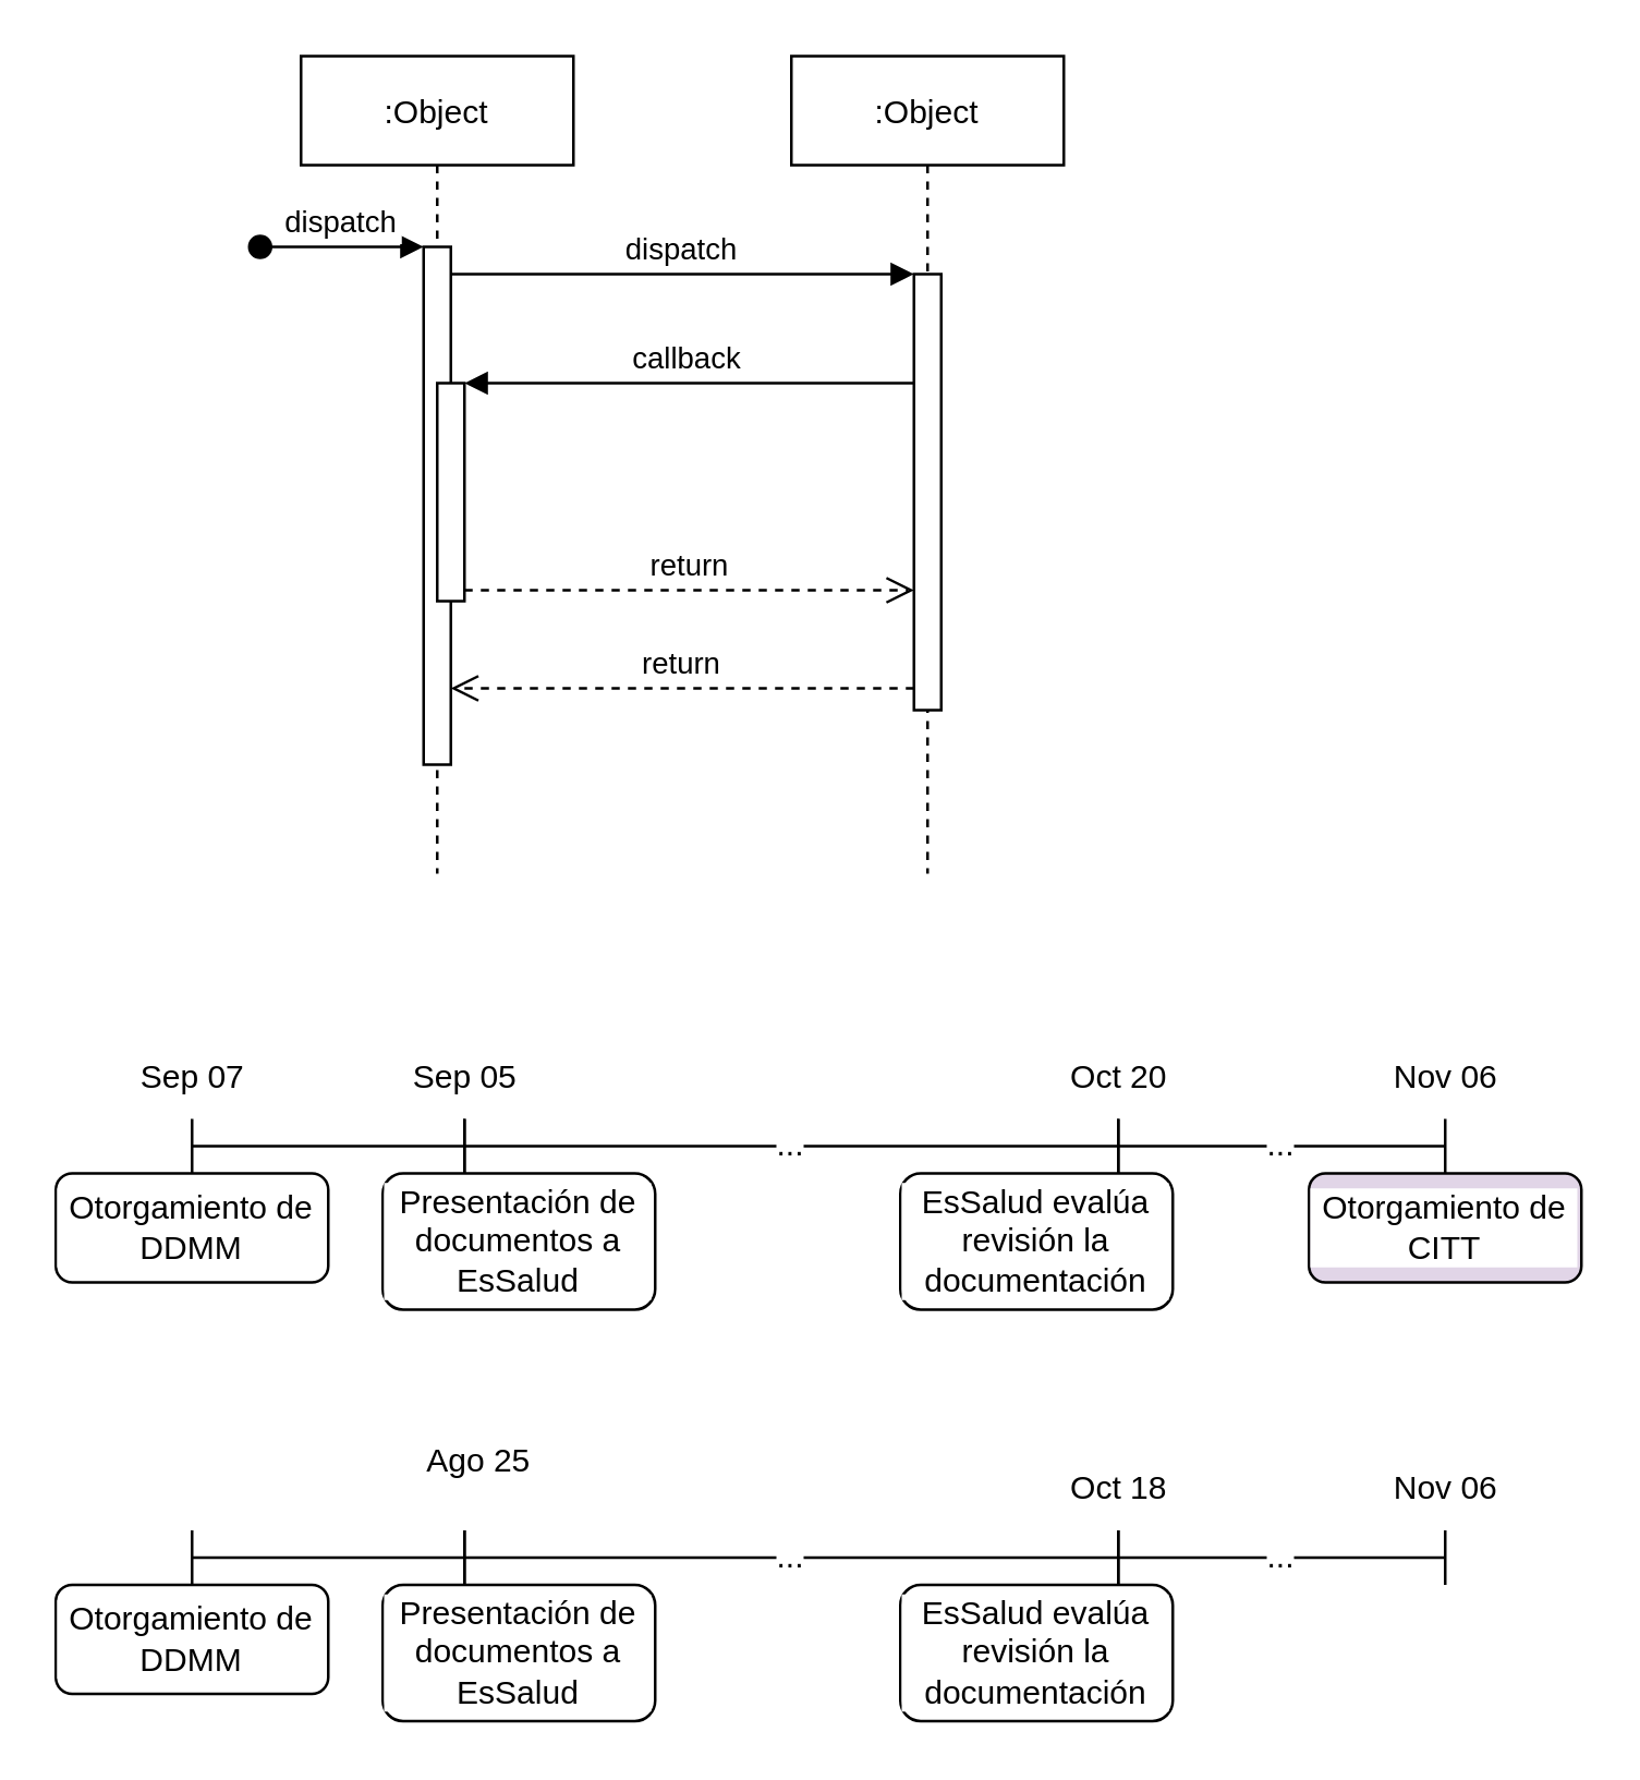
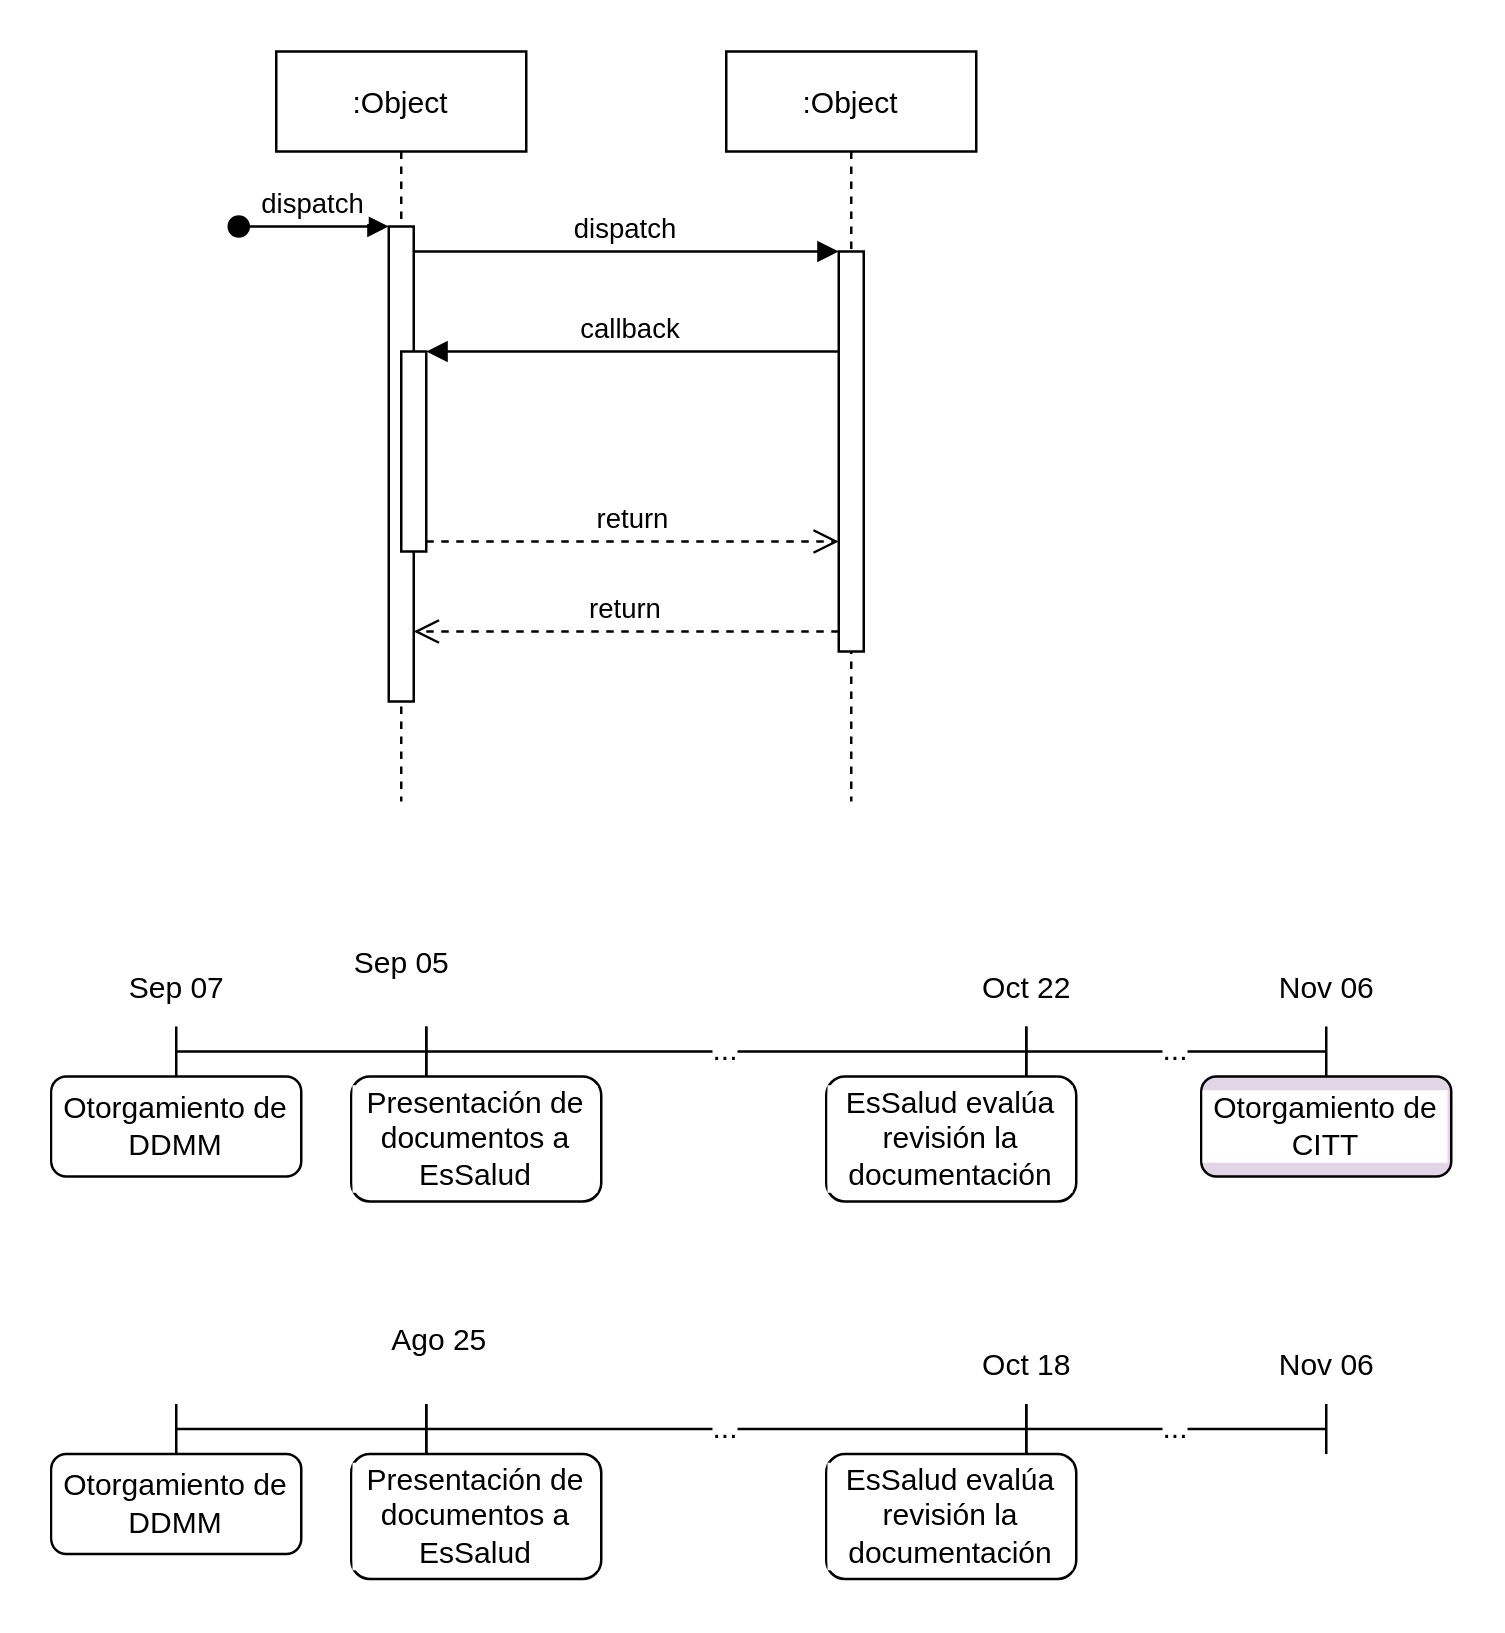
  <mxCell id="0" />
  <mxCell id="1" parent="0" />
  <mxCell id="2" value=":Object" style="shape=umlLifeline;perimeter=lifelinePerimeter;container=1;collapsible=0;recursiveResize=0;rounded=0;shadow=0;strokeWidth=1;" parent="1" vertex="1"><mxGeometry x="110" y="20" width="100" height="300" as="geometry" /></mxCell>
  <mxCell id="3" value="" style="points=[];perimeter=orthogonalPerimeter;rounded=0;shadow=0;strokeWidth=1;" parent="2" vertex="1"><mxGeometry x="45" y="70" width="10" height="190" as="geometry" /></mxCell>
  <mxCell id="4" value="dispatch" style="verticalAlign=bottom;startArrow=oval;endArrow=block;startSize=8;shadow=0;strokeWidth=1;" parent="2" target="3" edge="1"><mxGeometry relative="1" as="geometry"><mxPoint x="-15" y="70" as="sourcePoint" /></mxGeometry></mxCell>
  <mxCell id="5" value="" style="points=[];perimeter=orthogonalPerimeter;rounded=0;shadow=0;strokeWidth=1;" parent="2" vertex="1"><mxGeometry x="50" y="120" width="10" height="80" as="geometry" /></mxCell>
  <mxCell id="6" value=":Object" style="shape=umlLifeline;perimeter=lifelinePerimeter;container=1;collapsible=0;recursiveResize=0;rounded=0;shadow=0;strokeWidth=1;" parent="1" vertex="1"><mxGeometry x="290" y="20" width="100" height="300" as="geometry" /></mxCell>
  <mxCell id="7" value="" style="points=[];perimeter=orthogonalPerimeter;rounded=0;shadow=0;strokeWidth=1;" parent="6" vertex="1"><mxGeometry x="45" y="80" width="10" height="160" as="geometry" /></mxCell>
  <mxCell id="8" value="return" style="verticalAlign=bottom;endArrow=open;dashed=1;endSize=8;exitX=0;exitY=0.95;shadow=0;strokeWidth=1;" parent="1" source="7" target="3" edge="1"><mxGeometry relative="1" as="geometry"><mxPoint x="265" y="176" as="targetPoint" /></mxGeometry></mxCell>
  <mxCell id="9" value="dispatch" style="verticalAlign=bottom;endArrow=block;entryX=0;entryY=0;shadow=0;strokeWidth=1;" parent="1" source="3" target="7" edge="1"><mxGeometry relative="1" as="geometry"><mxPoint x="265" y="100" as="sourcePoint" /></mxGeometry></mxCell>
  <mxCell id="10" value="callback" style="verticalAlign=bottom;endArrow=block;entryX=1;entryY=0;shadow=0;strokeWidth=1;" parent="1" source="7" target="5" edge="1"><mxGeometry relative="1" as="geometry"><mxPoint x="230" y="140" as="sourcePoint" /></mxGeometry></mxCell>
  <mxCell id="11" value="return" style="verticalAlign=bottom;endArrow=open;dashed=1;endSize=8;exitX=1;exitY=0.95;shadow=0;strokeWidth=1;" parent="1" source="5" target="7" edge="1"><mxGeometry relative="1" as="geometry"><mxPoint x="230" y="197" as="targetPoint" /></mxGeometry></mxCell>
  <mxCell id="12" value="" style="shape=crossbar;whiteSpace=wrap;html=1;rounded=1;" vertex="1" parent="1"><mxGeometry x="70" y="410" width="100" height="20" as="geometry" /></mxCell>
  <mxCell id="13" value="..." style="shape=crossbar;whiteSpace=wrap;html=1;rounded=1;labelBackgroundColor=default;verticalAlign=middle;" vertex="1" parent="1"><mxGeometry x="170" y="410" width="240" height="20" as="geometry" /></mxCell>
  <mxCell id="14" value="..." style="shape=crossbar;whiteSpace=wrap;html=1;rounded=1;labelBackgroundColor=default;" vertex="1" parent="1"><mxGeometry x="410" y="410" width="120" height="20" as="geometry" /></mxCell>
  <mxCell id="15" value="Sep 07" style="text;html=1;align=center;verticalAlign=middle;resizable=0;points=[];autosize=1;strokeColor=none;fillColor=none;" vertex="1" parent="1"><mxGeometry x="40" y="380" width="60" height="30" as="geometry" /></mxCell>
- <mxCell id="16" value="Sep 05" style="text;html=1;align=center;verticalAlign=middle;resizable=0;points=[];autosize=1;strokeColor=none;fillColor=none;" vertex="1" parent="1"><mxGeometry x="140" y="380" width="60" height="30" as="geometry" /></mxCell>
+ <mxCell id="16" value="Sep 05" style="text;html=1;align=center;verticalAlign=middle;resizable=0;points=[];autosize=1;strokeColor=none;fillColor=none;" vertex="1" parent="1"><mxGeometry x="130" y="370" width="60" height="30" as="geometry" /></mxCell>
  <mxCell id="17" value="Otorgamiento de DDMM" style="rounded=1;whiteSpace=wrap;html=1;labelBackgroundColor=default;" vertex="1" parent="1"><mxGeometry x="20" y="430" width="100" height="40" as="geometry" /></mxCell>
  <mxCell id="18" value="Presentación de documentos a EsSalud" style="rounded=1;whiteSpace=wrap;html=1;labelBackgroundColor=default;" vertex="1" parent="1"><mxGeometry x="140" y="430" width="100" height="50" as="geometry" /></mxCell>
- <mxCell id="19" value="Oct 20" style="text;html=1;align=center;verticalAlign=middle;resizable=0;points=[];autosize=1;strokeColor=none;fillColor=none;" vertex="1" parent="1"><mxGeometry x="380" y="380" width="60" height="30" as="geometry" /></mxCell>
+ <mxCell id="19" value="Oct 22" style="text;html=1;align=center;verticalAlign=middle;resizable=0;points=[];autosize=1;strokeColor=none;fillColor=none;" vertex="1" parent="1"><mxGeometry x="380" y="380" width="60" height="30" as="geometry" /></mxCell>
  <mxCell id="20" value="EsSalud evalúa revisión la documentación" style="rounded=1;whiteSpace=wrap;html=1;labelBackgroundColor=default;" vertex="1" parent="1"><mxGeometry x="330" y="430" width="100" height="50" as="geometry" /></mxCell>
  <mxCell id="21" value="Nov 06" style="text;html=1;align=center;verticalAlign=middle;resizable=0;points=[];autosize=1;strokeColor=none;fillColor=none;" vertex="1" parent="1"><mxGeometry x="500" y="380" width="60" height="30" as="geometry" /></mxCell>
  <mxCell id="22" value="Otorgamiento de CITT" style="rounded=1;whiteSpace=wrap;html=1;labelBackgroundColor=default;fillColor=#e1d5e7;" vertex="1" parent="1"><mxGeometry x="480" y="430" width="100" height="40" as="geometry" /></mxCell>
  <mxCell id="23" value="" style="shape=crossbar;whiteSpace=wrap;html=1;rounded=1;" vertex="1" parent="1"><mxGeometry x="70" y="561" width="100" height="20" as="geometry" /></mxCell>
  <mxCell id="24" value="..." style="shape=crossbar;whiteSpace=wrap;html=1;rounded=1;labelBackgroundColor=default;verticalAlign=middle;" vertex="1" parent="1"><mxGeometry x="170" y="561" width="240" height="20" as="geometry" /></mxCell>
  <mxCell id="25" value="..." style="shape=crossbar;whiteSpace=wrap;html=1;rounded=1;labelBackgroundColor=default;" vertex="1" parent="1"><mxGeometry x="410" y="561" width="120" height="20" as="geometry" /></mxCell>
  <mxCell id="26" value="Ago 25" style="text;html=1;align=center;verticalAlign=middle;resizable=0;points=[];autosize=1;strokeColor=none;fillColor=none;" vertex="1" parent="1"><mxGeometry x="145" y="521" width="60" height="30" as="geometry" /></mxCell>
  <mxCell id="27" value="Otorgamiento de DDMM" style="rounded=1;whiteSpace=wrap;html=1;labelBackgroundColor=default;" vertex="1" parent="1"><mxGeometry x="20" y="581" width="100" height="40" as="geometry" /></mxCell>
  <mxCell id="28" value="Presentación de documentos a EsSalud" style="rounded=1;whiteSpace=wrap;html=1;labelBackgroundColor=default;" vertex="1" parent="1"><mxGeometry x="140" y="581" width="100" height="50" as="geometry" /></mxCell>
  <mxCell id="29" value="Oct 18" style="text;html=1;align=center;verticalAlign=middle;resizable=0;points=[];autosize=1;strokeColor=none;fillColor=none;" vertex="1" parent="1"><mxGeometry x="380" y="531" width="60" height="30" as="geometry" /></mxCell>
  <mxCell id="30" value="EsSalud evalúa revisión la documentación" style="rounded=1;whiteSpace=wrap;html=1;labelBackgroundColor=default;" vertex="1" parent="1"><mxGeometry x="330" y="581" width="100" height="50" as="geometry" /></mxCell>
  <mxCell id="31" value="Nov 06" style="text;html=1;align=center;verticalAlign=middle;resizable=0;points=[];autosize=1;strokeColor=none;fillColor=none;" vertex="1" parent="1"><mxGeometry x="500" y="531" width="60" height="30" as="geometry" /></mxCell>
